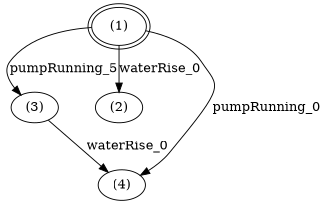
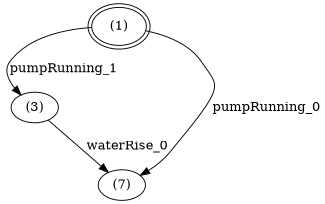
  digraph {
    mclimit=10.0
    nodesep=0.05
    n1 [height=0.25 label="(1)" peripheries=2 width=0.25]
    n2 [height=0.25 label="(3)" width=0.25]
-   n3 [height=0.25 label="(2)" width=0.25]
-   n4 [height=0.25 label="(4)" width=0.25]
-   n1 -> n2 [label=pumpRunning_5]
-   n1 -> n3 [label=waterRise_0]
+   n4 [height=0.25 label="(7)" width=0.25]
+   n1 -> n2 [label=pumpRunning_1]
    n1 -> n4 [label=pumpRunning_0]
    n2 -> n4 [label=waterRise_0]
  }
